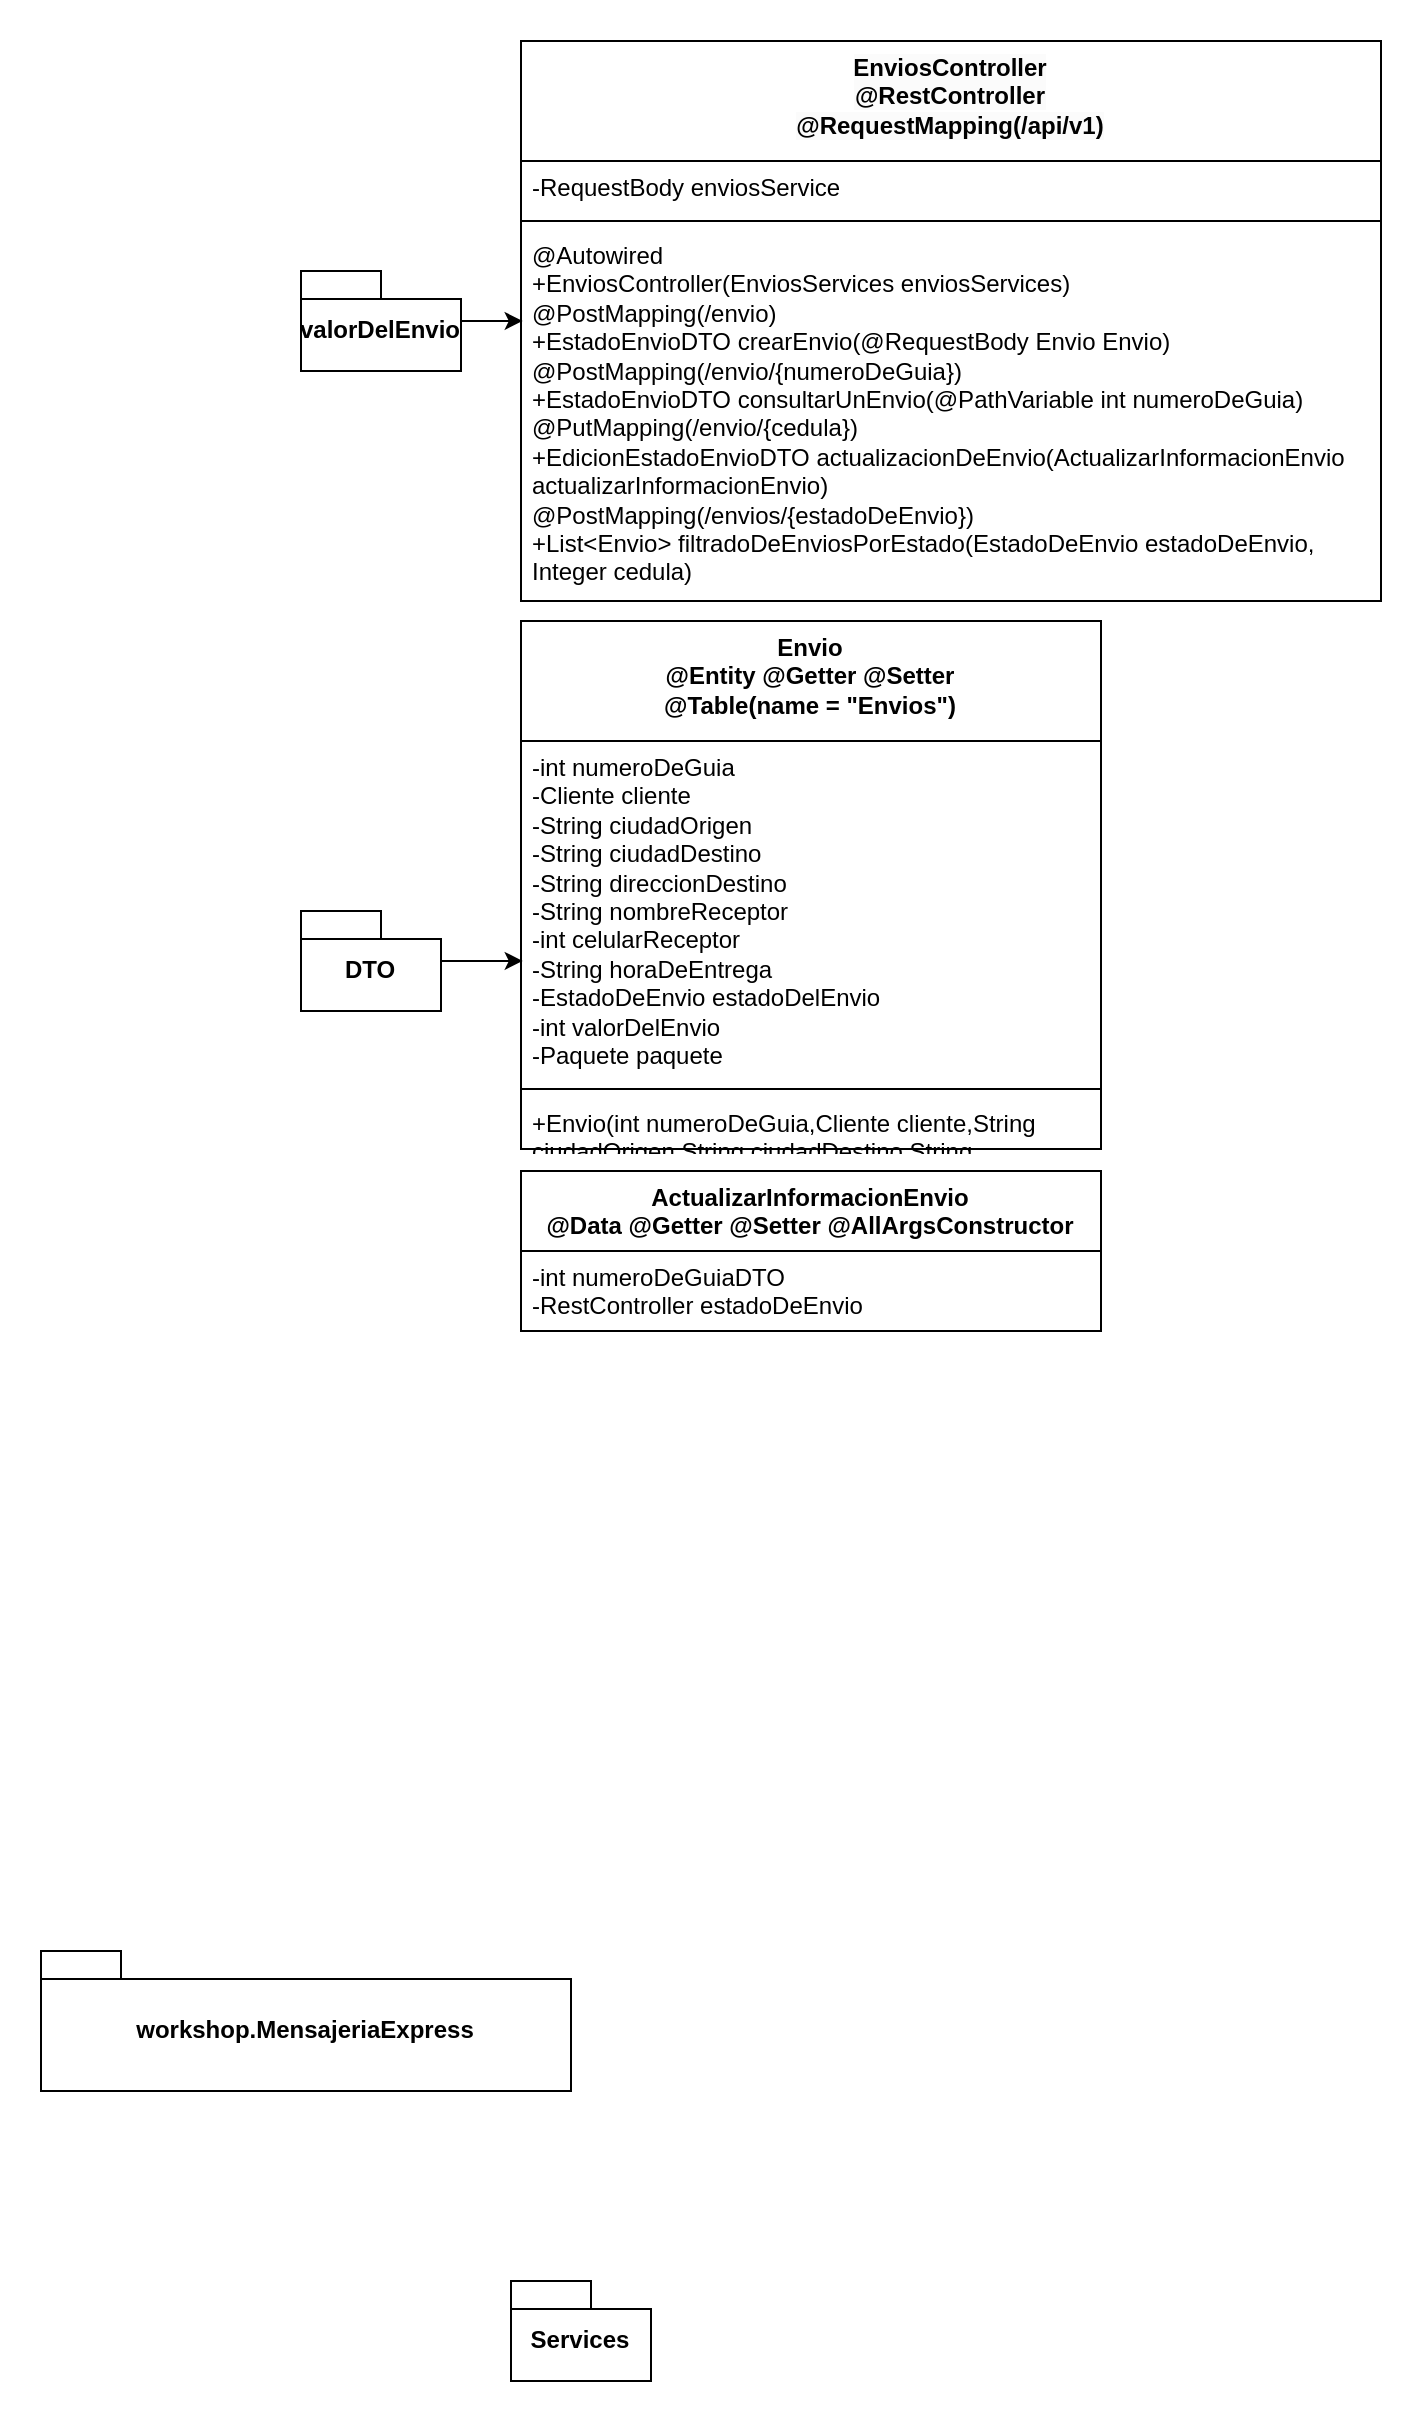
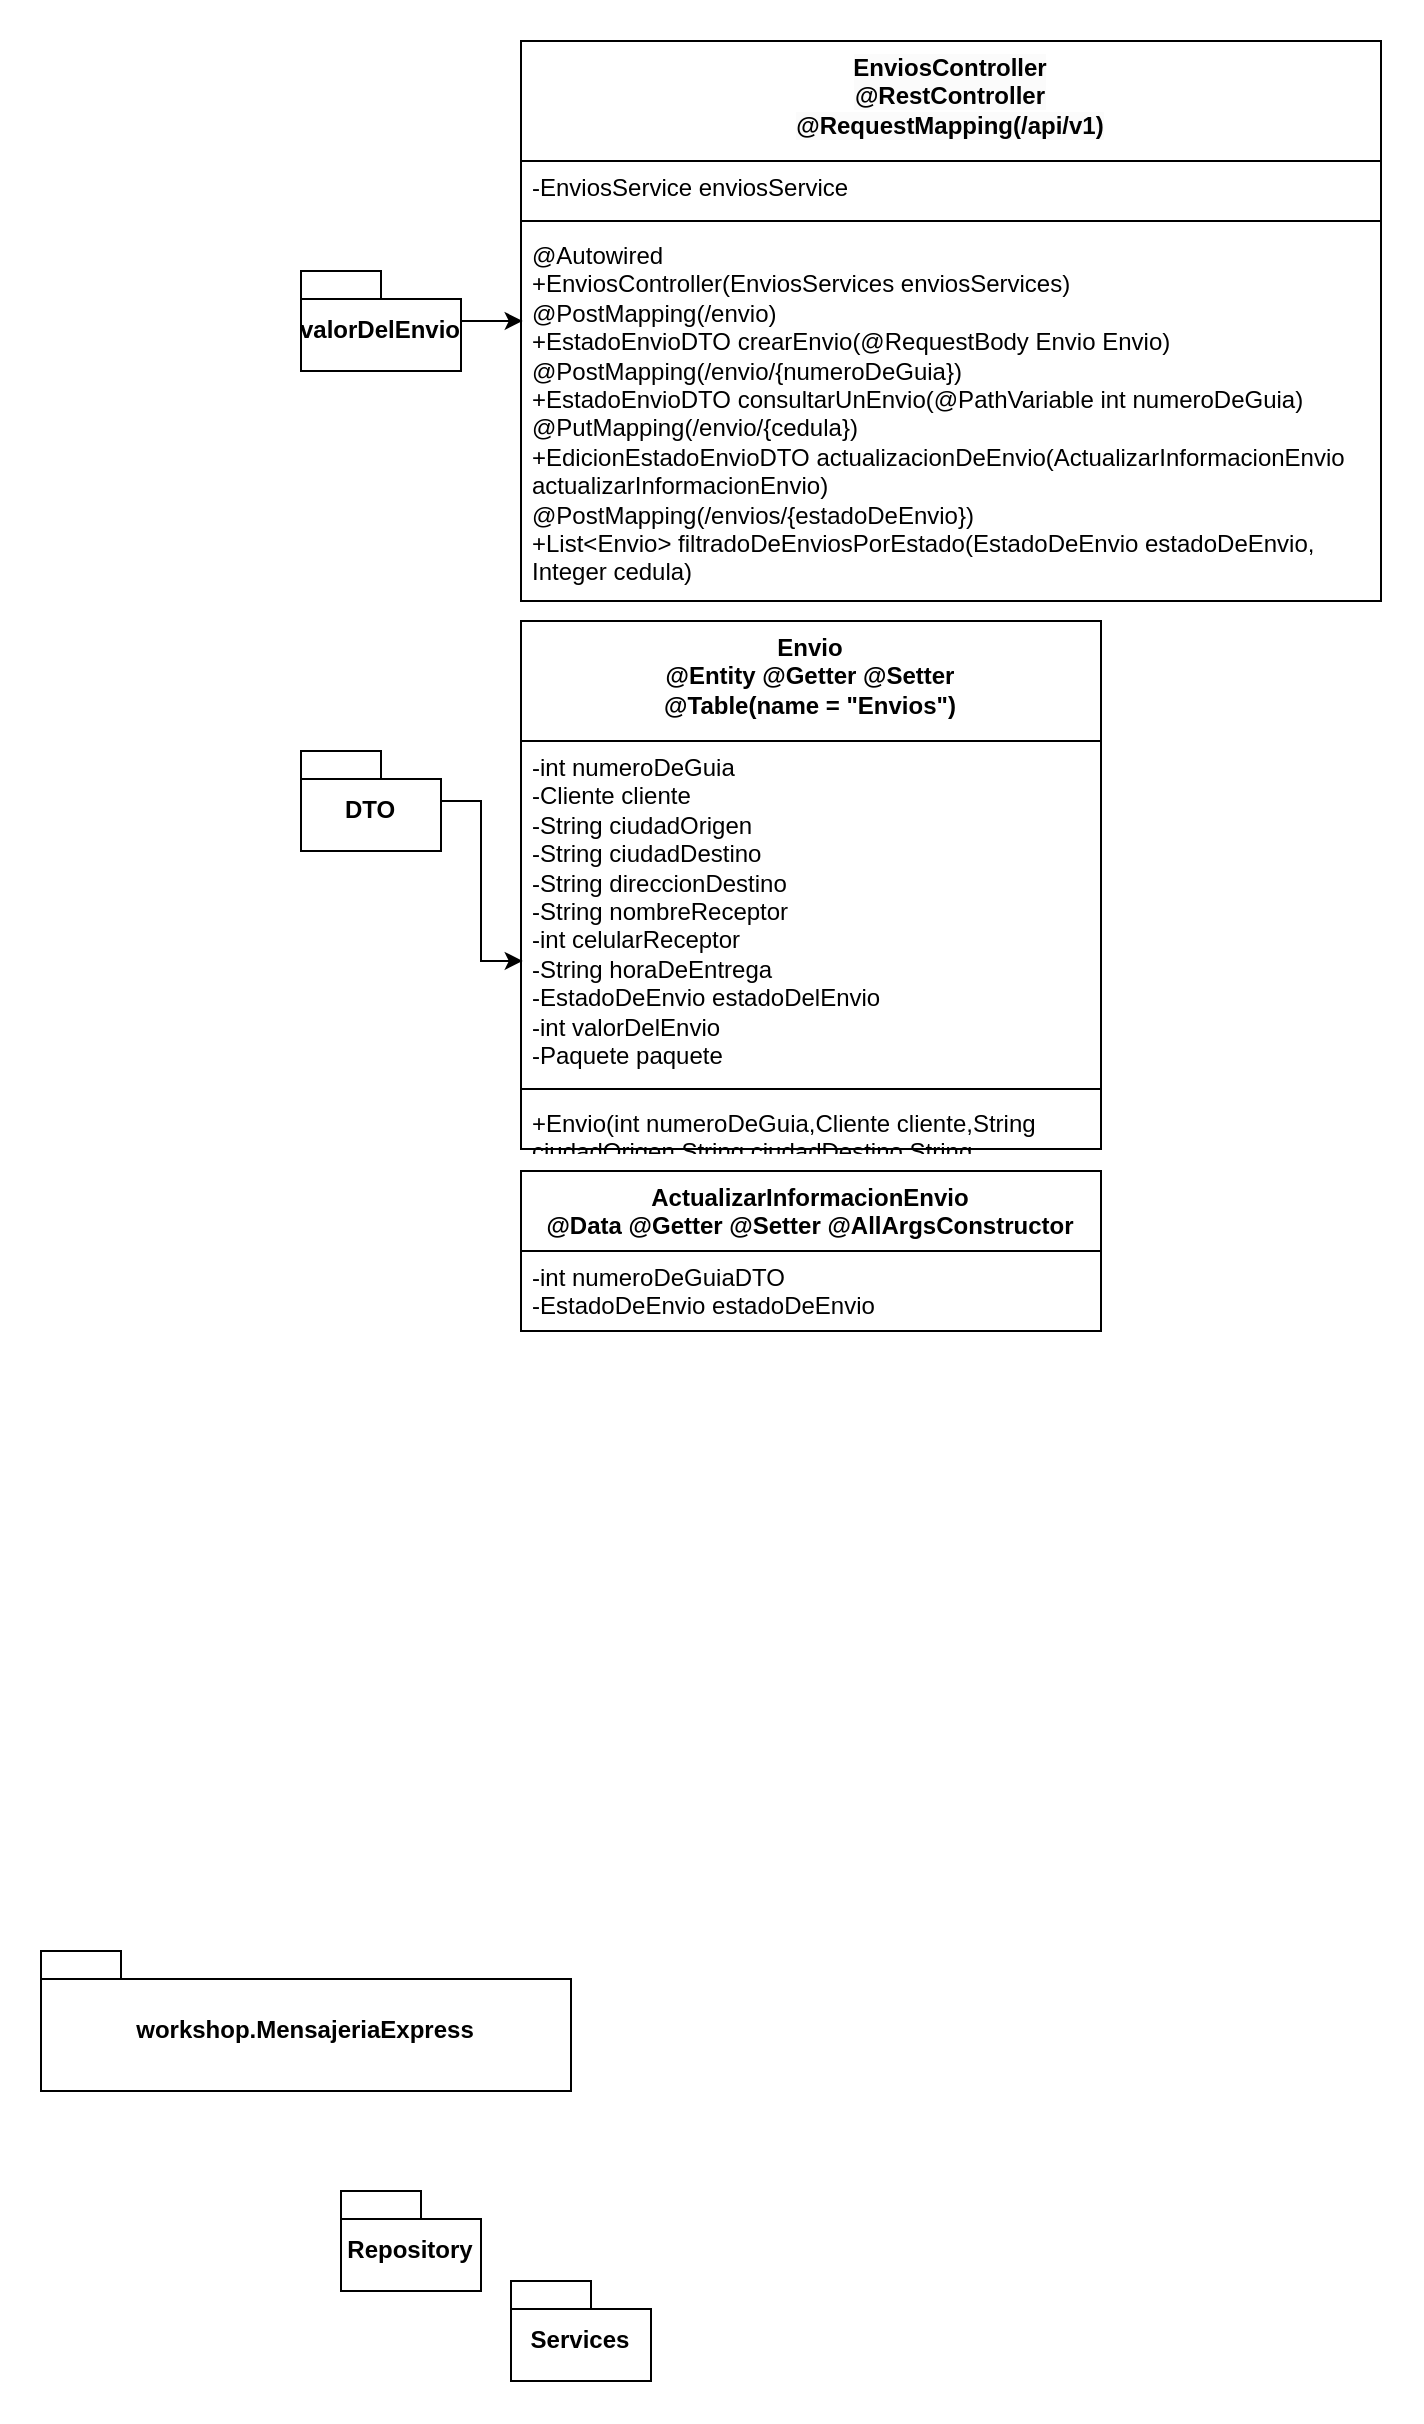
  <mxCell id="0" />
  <mxCell id="1" parent="0" />
  <mxCell id="2" value="workshop.MensajeriaExpress" style="shape=folder;fontStyle=1;spacingTop=10;tabWidth=40;tabHeight=14;tabPosition=left;html=1;whiteSpace=wrap;" vertex="1" parent="1"><mxGeometry x="20" y="975" width="265" height="70" as="geometry" /></mxCell>
  <mxCell id="3" style="edgeStyle=orthogonalEdgeStyle;rounded=0;orthogonalLoop=1;jettySize=auto;html=1;entryX=0.002;entryY=0.247;entryDx=0;entryDy=0;entryPerimeter=0;" edge="1" parent="1" source="4" target="12"><mxGeometry relative="1" as="geometry"><mxPoint x="280" y="195" as="targetPoint" /></mxGeometry></mxCell>
  <mxCell id="4" value="valorDelEnvio" style="shape=folder;fontStyle=1;spacingTop=10;tabWidth=40;tabHeight=14;tabPosition=left;html=1;whiteSpace=wrap;" vertex="1" parent="1"><mxGeometry x="150" y="135" width="80" height="50" as="geometry" /></mxCell>
  <mxCell id="5" style="edgeStyle=orthogonalEdgeStyle;rounded=0;orthogonalLoop=1;jettySize=auto;html=1;entryX=0.003;entryY=0.647;entryDx=0;entryDy=0;entryPerimeter=0;" edge="1" parent="1" source="6" target="14"><mxGeometry relative="1" as="geometry" /></mxCell>
- <mxCell id="6" value="DTO" style="shape=folder;fontStyle=1;spacingTop=10;tabWidth=40;tabHeight=14;tabPosition=left;html=1;whiteSpace=wrap;" vertex="1" parent="1"><mxGeometry x="150" y="455" width="70" height="50" as="geometry" /></mxCell>
+ <mxCell id="6" value="DTO" style="shape=folder;fontStyle=1;spacingTop=10;tabWidth=40;tabHeight=14;tabPosition=left;html=1;whiteSpace=wrap;" vertex="1" parent="1"><mxGeometry x="150" y="375" width="70" height="50" as="geometry" /></mxCell>
+ <mxCell id="7" value="Repository" style="shape=folder;fontStyle=1;spacingTop=10;tabWidth=40;tabHeight=14;tabPosition=left;html=1;whiteSpace=wrap;" vertex="1" parent="1"><mxGeometry x="170" y="1095" width="70" height="50" as="geometry" /></mxCell>
  <mxCell id="8" value="Services" style="shape=folder;fontStyle=1;spacingTop=10;tabWidth=40;tabHeight=14;tabPosition=left;html=1;whiteSpace=wrap;" vertex="1" parent="1"><mxGeometry x="255" y="1140" width="70" height="50" as="geometry" /></mxCell>
  <mxCell id="9" value="&lt;span style=&quot;color: rgb(0, 0, 0); font-family: Helvetica; font-size: 12px; font-style: normal; font-variant-ligatures: normal; font-variant-caps: normal; font-weight: 700; letter-spacing: normal; orphans: 2; text-align: center; text-indent: 0px; text-transform: none; widows: 2; word-spacing: 0px; -webkit-text-stroke-width: 0px; background-color: rgb(251, 251, 251); text-decoration-thickness: initial; text-decoration-style: initial; text-decoration-color: initial; float: none; display: inline !important;&quot;&gt;EnviosController&lt;/span&gt;&lt;br style=&quot;border-color: var(--border-color); color: rgb(0, 0, 0); font-family: Helvetica; font-size: 12px; font-style: normal; font-variant-ligatures: normal; font-variant-caps: normal; font-weight: 700; letter-spacing: normal; orphans: 2; text-align: center; text-indent: 0px; text-transform: none; widows: 2; word-spacing: 0px; -webkit-text-stroke-width: 0px; background-color: rgb(251, 251, 251); text-decoration-thickness: initial; text-decoration-style: initial; text-decoration-color: initial;&quot;&gt;&lt;span style=&quot;color: rgb(0, 0, 0); font-family: Helvetica; font-size: 12px; font-style: normal; font-variant-ligatures: normal; font-variant-caps: normal; font-weight: 700; letter-spacing: normal; orphans: 2; text-align: center; text-indent: 0px; text-transform: none; widows: 2; word-spacing: 0px; -webkit-text-stroke-width: 0px; background-color: rgb(251, 251, 251); text-decoration-thickness: initial; text-decoration-style: initial; text-decoration-color: initial; float: none; display: inline !important;&quot;&gt;@RestController&lt;/span&gt;&lt;br style=&quot;border-color: var(--border-color); color: rgb(0, 0, 0); font-family: Helvetica; font-size: 12px; font-style: normal; font-variant-ligatures: normal; font-variant-caps: normal; font-weight: 700; letter-spacing: normal; orphans: 2; text-align: center; text-indent: 0px; text-transform: none; widows: 2; word-spacing: 0px; -webkit-text-stroke-width: 0px; background-color: rgb(251, 251, 251); text-decoration-thickness: initial; text-decoration-style: initial; text-decoration-color: initial;&quot;&gt;&lt;span style=&quot;color: rgb(0, 0, 0); font-family: Helvetica; font-size: 12px; font-style: normal; font-variant-ligatures: normal; font-variant-caps: normal; font-weight: 700; letter-spacing: normal; orphans: 2; text-align: center; text-indent: 0px; text-transform: none; widows: 2; word-spacing: 0px; -webkit-text-stroke-width: 0px; background-color: rgb(251, 251, 251); text-decoration-thickness: initial; text-decoration-style: initial; text-decoration-color: initial; float: none; display: inline !important;&quot;&gt;@RequestMapping(/api/v1)&lt;/span&gt;&lt;br&gt;" style="swimlane;fontStyle=1;align=center;verticalAlign=top;childLayout=stackLayout;horizontal=1;startSize=60;horizontalStack=0;resizeParent=1;resizeParentMax=0;resizeLast=0;collapsible=1;marginBottom=0;whiteSpace=wrap;html=1;" vertex="1" parent="1"><mxGeometry x="260" y="20" width="430" height="280" as="geometry"><mxRectangle x="330" y="60" width="190" height="60" as="alternateBounds" /></mxGeometry></mxCell>
- <mxCell id="10" value="-RequestBody enviosService" style="text;strokeColor=none;fillColor=none;align=left;verticalAlign=top;spacingLeft=4;spacingRight=4;overflow=hidden;rotatable=0;points=[[0,0.5],[1,0.5]];portConstraint=eastwest;whiteSpace=wrap;html=1;" vertex="1" parent="9"><mxGeometry y="60" width="430" height="26" as="geometry" /></mxCell>
+ <mxCell id="10" value="-EnviosService enviosService" style="text;strokeColor=none;fillColor=none;align=left;verticalAlign=top;spacingLeft=4;spacingRight=4;overflow=hidden;rotatable=0;points=[[0,0.5],[1,0.5]];portConstraint=eastwest;whiteSpace=wrap;html=1;" vertex="1" parent="9"><mxGeometry y="60" width="430" height="26" as="geometry" /></mxCell>
  <mxCell id="11" value="" style="line;strokeWidth=1;fillColor=none;align=left;verticalAlign=middle;spacingTop=-1;spacingLeft=3;spacingRight=3;rotatable=0;labelPosition=right;points=[];portConstraint=eastwest;strokeColor=inherit;" vertex="1" parent="9"><mxGeometry y="86" width="430" height="8" as="geometry" /></mxCell>
  <mxCell id="12" value="@Autowired&lt;br&gt;+EnviosController(EnviosServices enviosServices)&lt;br&gt;@PostMapping(/envio)&lt;br&gt;+EstadoEnvioDTO crearEnvio(@RequestBody Envio Envio)&lt;br&gt;@PostMapping(/envio/{numeroDeGuia})&lt;br&gt;+EstadoEnvioDTO consultarUnEnvio(@PathVariable int numeroDeGuia)&lt;br&gt;@PutMapping(/envio/{cedula})&lt;br&gt;+EdicionEstadoEnvioDTO actualizacionDeEnvio(ActualizarInformacionEnvio actualizarInformacionEnvio)&lt;br&gt;@PostMapping(/envios/{estadoDeEnvio})&lt;br&gt;+List&amp;lt;Envio&amp;gt; filtradoDeEnviosPorEstado(EstadoDeEnvio estadoDeEnvio, Integer cedula)&lt;br&gt;" style="text;strokeColor=none;fillColor=none;align=left;verticalAlign=top;spacingLeft=4;spacingRight=4;overflow=hidden;rotatable=0;points=[[0,0.5],[1,0.5]];portConstraint=eastwest;whiteSpace=wrap;html=1;" vertex="1" parent="9"><mxGeometry y="94" width="430" height="186" as="geometry" /></mxCell>
  <mxCell id="13" value="Envio&lt;br&gt;@Entity @Getter @Setter&lt;br&gt;@Table(name = &quot;Envios&quot;)" style="swimlane;fontStyle=1;align=center;verticalAlign=top;childLayout=stackLayout;horizontal=1;startSize=60;horizontalStack=0;resizeParent=1;resizeParentMax=0;resizeLast=0;collapsible=1;marginBottom=0;whiteSpace=wrap;html=1;" vertex="1" parent="1"><mxGeometry x="260" y="310" width="290" height="264" as="geometry" /></mxCell>
  <mxCell id="14" value="-int numeroDeGuia&lt;br&gt;-Cliente cliente&lt;br&gt;-String ciudadOrigen&lt;br&gt;-String ciudadDestino&lt;br&gt;-String direccionDestino&lt;br&gt;-String nombreReceptor&lt;br&gt;-int celularReceptor&lt;br&gt;-String horaDeEntrega&lt;br&gt;-EstadoDeEnvio estadoDelEnvio&lt;br&gt;-int valorDelEnvio&lt;br&gt;-Paquete paquete" style="text;strokeColor=none;fillColor=none;align=left;verticalAlign=top;spacingLeft=4;spacingRight=4;overflow=hidden;rotatable=0;points=[[0,0.5],[1,0.5]];portConstraint=eastwest;whiteSpace=wrap;html=1;" vertex="1" parent="13"><mxGeometry y="60" width="290" height="170" as="geometry" /></mxCell>
  <mxCell id="15" value="" style="line;strokeWidth=1;fillColor=none;align=left;verticalAlign=middle;spacingTop=-1;spacingLeft=3;spacingRight=3;rotatable=0;labelPosition=right;points=[];portConstraint=eastwest;strokeColor=inherit;" vertex="1" parent="13"><mxGeometry y="230" width="290" height="8" as="geometry" /></mxCell>
  <mxCell id="16" value="+Envio(int numeroDeGuia,Cliente cliente,String ciudadOrigen,String ciudadDestino,String direccionDestino,String nombreReceptor,int celularReceptor,String horaDeEntrega,EstadoDeEnvio estadoDelEnvio,int valorDelEnvio,Paquete paquete)" style="text;strokeColor=none;fillColor=none;align=left;verticalAlign=top;spacingLeft=4;spacingRight=4;overflow=hidden;rotatable=0;points=[[0,0.5],[1,0.5]];portConstraint=eastwest;whiteSpace=wrap;html=1;" vertex="1" parent="13"><mxGeometry y="238" width="290" height="26" as="geometry" /></mxCell>
  <mxCell id="17" value="ActualizarInformacionEnvio&lt;br&gt;@Data @Getter @Setter @AllArgsConstructor" style="swimlane;fontStyle=1;align=center;verticalAlign=top;childLayout=stackLayout;horizontal=1;startSize=40;horizontalStack=0;resizeParent=1;resizeParentMax=0;resizeLast=0;collapsible=1;marginBottom=0;whiteSpace=wrap;html=1;" vertex="1" parent="1"><mxGeometry x="260" y="585" width="290" height="80" as="geometry" /></mxCell>
- <mxCell id="18" value="-int numeroDeGuiaDTO&lt;br&gt;-RestController estadoDeEnvio" style="text;strokeColor=none;fillColor=none;align=left;verticalAlign=top;spacingLeft=4;spacingRight=4;overflow=hidden;rotatable=0;points=[[0,0.5],[1,0.5]];portConstraint=eastwest;whiteSpace=wrap;html=1;" vertex="1" parent="17"><mxGeometry y="40" width="290" height="40" as="geometry" /></mxCell>
+ <mxCell id="18" value="-int numeroDeGuiaDTO&lt;br&gt;-EstadoDeEnvio estadoDeEnvio" style="text;strokeColor=none;fillColor=none;align=left;verticalAlign=top;spacingLeft=4;spacingRight=4;overflow=hidden;rotatable=0;points=[[0,0.5],[1,0.5]];portConstraint=eastwest;whiteSpace=wrap;html=1;" vertex="1" parent="17"><mxGeometry y="40" width="290" height="40" as="geometry" /></mxCell>
